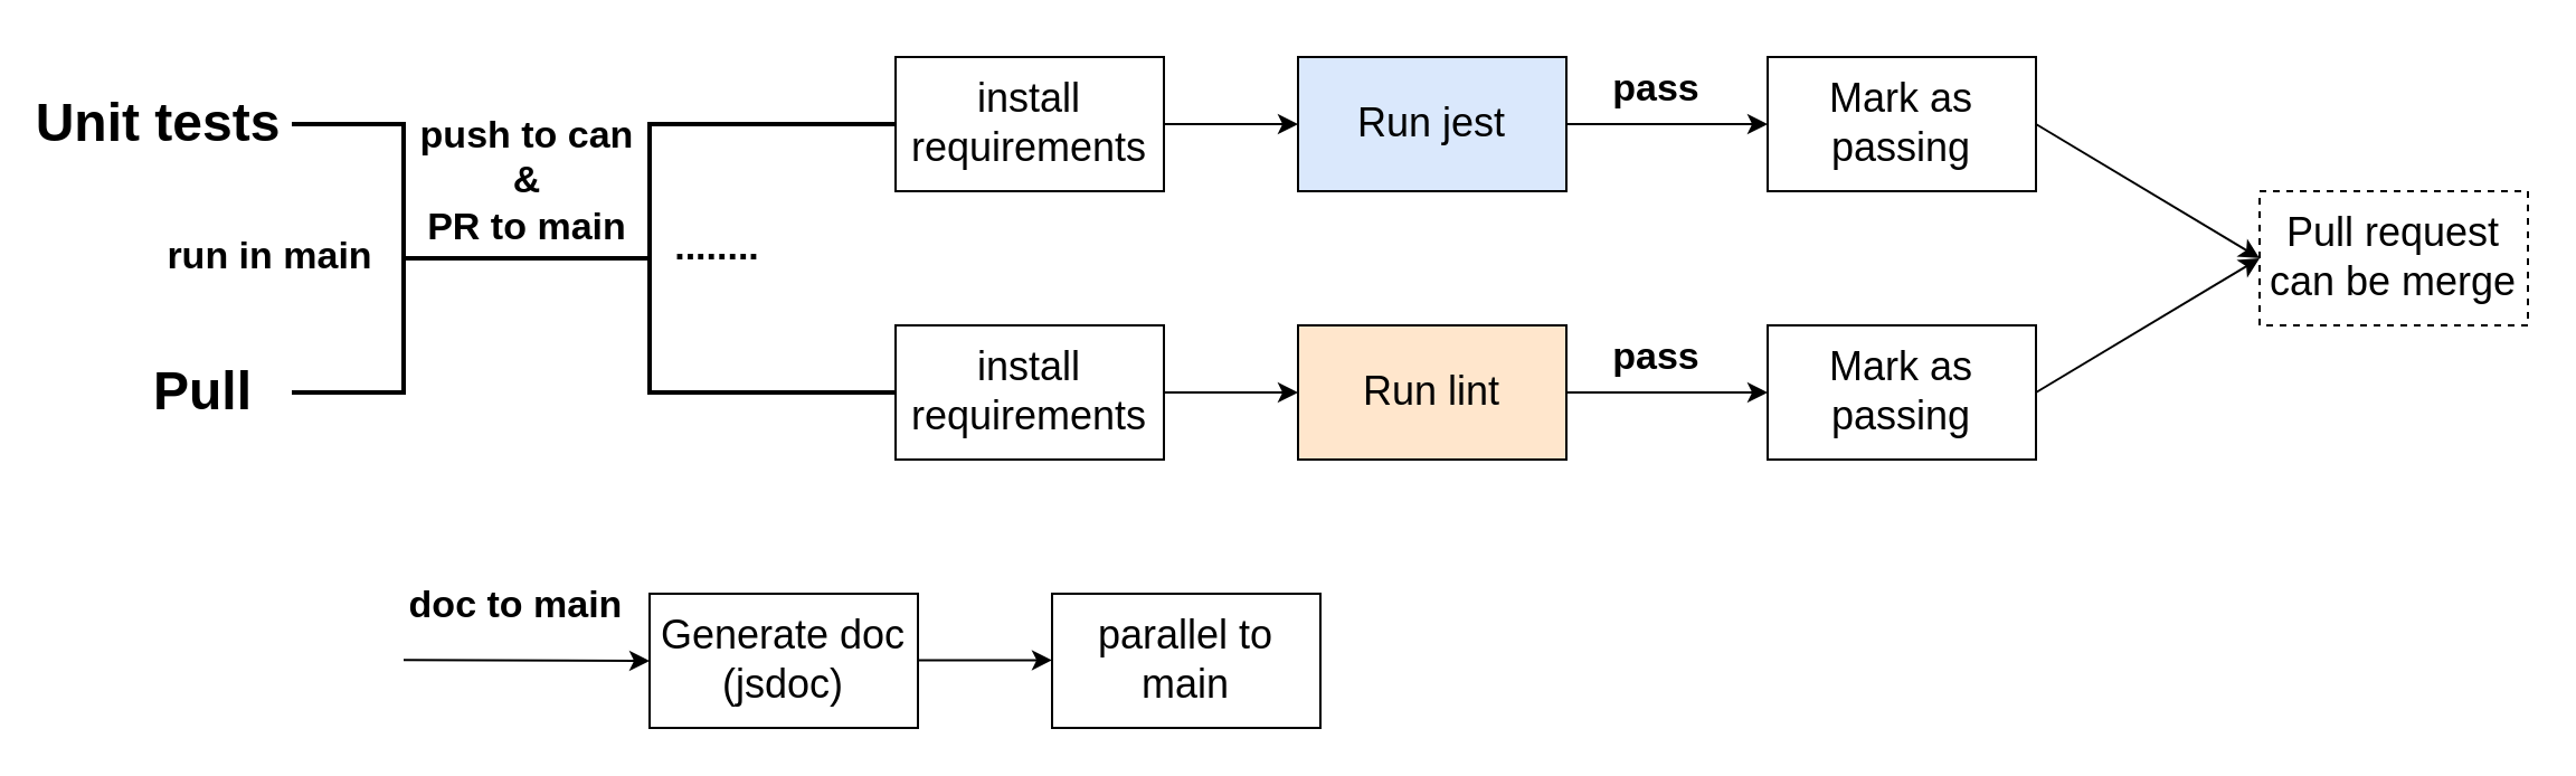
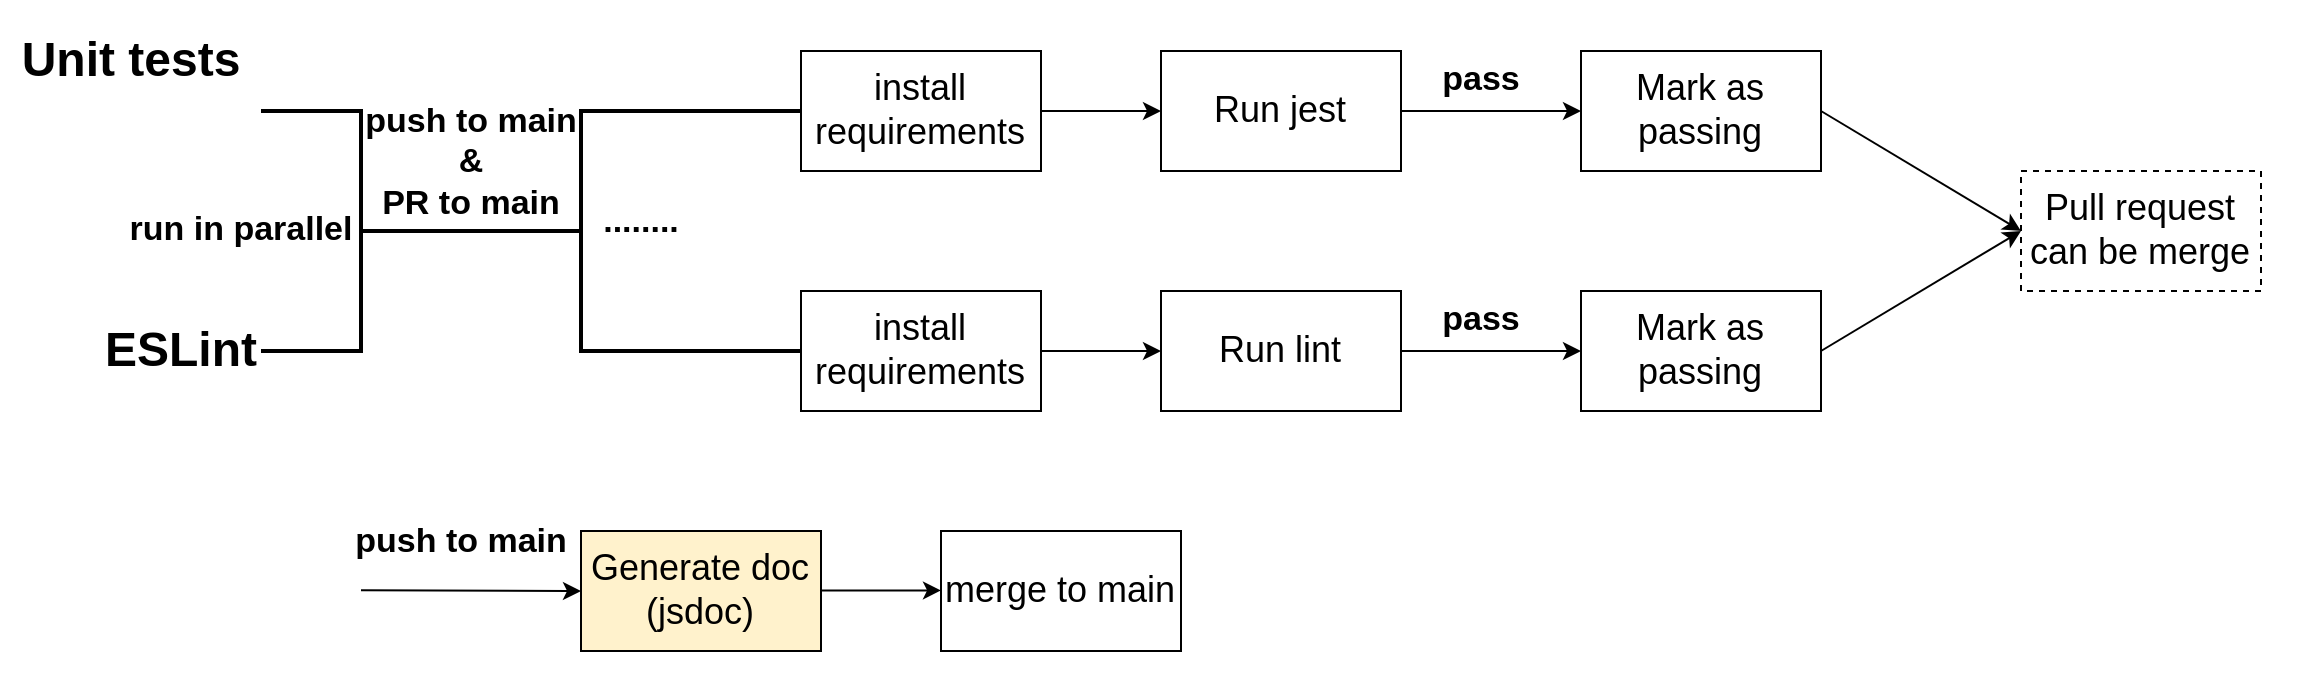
  <mxCell id="0" />
  <mxCell id="1" parent="0" />
- <mxCell id="2" value="&lt;font style=&quot;font-size: 18px;&quot;&gt;Run jest&lt;/font&gt;" style="rounded=0;whiteSpace=wrap;html=1;fillColor=#dae8fc;" parent="1" vertex="1"><mxGeometry x="580" y="25" width="120" height="60" as="geometry" /></mxCell>
+ <mxCell id="2" value="&lt;font style=&quot;font-size: 18px;&quot;&gt;Run jest&lt;/font&gt;" style="rounded=0;whiteSpace=wrap;html=1;" parent="1" vertex="1"><mxGeometry x="580" y="25" width="120" height="60" as="geometry" /></mxCell>
  <mxCell id="3" value="" style="strokeWidth=2;html=1;shape=mxgraph.flowchart.annotation_2;align=left;labelPosition=right;pointerEvents=1;" parent="1" vertex="1"><mxGeometry x="180" y="55" width="220" height="120" as="geometry" /></mxCell>
  <mxCell id="4" value="" style="strokeWidth=2;html=1;shape=mxgraph.flowchart.annotation_1;align=left;pointerEvents=1;rotation=-180;" parent="1" vertex="1"><mxGeometry x="130" y="55" width="50" height="120" as="geometry" /></mxCell>
- <mxCell id="5" value="Unit tests" style="text;strokeColor=none;fillColor=none;html=1;fontSize=24;fontStyle=1;verticalAlign=middle;align=center;" parent="1" vertex="1"><mxGeometry x="20" y="35" width="100" height="40" as="geometry" /></mxCell>
- <mxCell id="6" value="Pull" style="text;strokeColor=none;fillColor=none;html=1;fontSize=24;fontStyle=1;verticalAlign=middle;align=center;" parent="1" vertex="1"><mxGeometry x="40" y="155" width="100" height="40" as="geometry" /></mxCell>
- <mxCell id="7" value="run in main" style="text;strokeColor=none;fillColor=none;html=1;fontSize=17;fontStyle=1;verticalAlign=middle;align=center;" parent="1" vertex="1"><mxGeometry x="70" y="95" width="100" height="40" as="geometry" /></mxCell>
+ <mxCell id="5" value="Unit tests" style="text;strokeColor=none;fillColor=none;html=1;fontSize=24;fontStyle=1;verticalAlign=middle;align=center;" parent="1" vertex="1"><mxGeometry x="15" y="10" width="100" height="40" as="geometry" /></mxCell>
+ <mxCell id="6" value="ESLint" style="text;strokeColor=none;fillColor=none;html=1;fontSize=24;fontStyle=1;verticalAlign=middle;align=center;" parent="1" vertex="1"><mxGeometry x="40" y="155" width="100" height="40" as="geometry" /></mxCell>
+ <mxCell id="7" value="run in parallel" style="text;strokeColor=none;fillColor=none;html=1;fontSize=17;fontStyle=1;verticalAlign=middle;align=center;" parent="1" vertex="1"><mxGeometry x="70" y="95" width="100" height="40" as="geometry" /></mxCell>
  <mxCell id="8" value="&lt;font style=&quot;font-size: 18px;&quot;&gt;install requirements&lt;/font&gt;" style="rounded=0;whiteSpace=wrap;html=1;" parent="1" vertex="1"><mxGeometry x="400" y="25" width="120" height="60" as="geometry" /></mxCell>
  <mxCell id="9" value="&lt;font style=&quot;font-size: 18px;&quot;&gt;install requirements&lt;/font&gt;" style="rounded=0;whiteSpace=wrap;html=1;" parent="1" vertex="1"><mxGeometry x="400" y="145" width="120" height="60" as="geometry" /></mxCell>
- <mxCell id="10" value="&lt;font style=&quot;font-size: 18px;&quot;&gt;Run lint&lt;/font&gt;" style="rounded=0;whiteSpace=wrap;html=1;fillColor=#ffe6cc;" parent="1" vertex="1"><mxGeometry x="580" y="145" width="120" height="60" as="geometry" /></mxCell>
+ <mxCell id="10" value="&lt;font style=&quot;font-size: 18px;&quot;&gt;Run lint&lt;/font&gt;" style="rounded=0;whiteSpace=wrap;html=1;" parent="1" vertex="1"><mxGeometry x="580" y="145" width="120" height="60" as="geometry" /></mxCell>
  <mxCell id="11" value="&lt;font style=&quot;font-size: 18px;&quot;&gt;Mark as passing&lt;/font&gt;" style="rounded=0;whiteSpace=wrap;html=1;" parent="1" vertex="1"><mxGeometry x="790" y="25" width="120" height="60" as="geometry" /></mxCell>
  <mxCell id="12" value="&lt;font style=&quot;font-size: 18px;&quot;&gt;Mark as passing&lt;/font&gt;" style="rounded=0;whiteSpace=wrap;html=1;" parent="1" vertex="1"><mxGeometry x="790" y="145" width="120" height="60" as="geometry" /></mxCell>
  <mxCell id="13" value="" style="endArrow=classic;html=1;rounded=0;exitX=1;exitY=0.5;exitDx=0;exitDy=0;entryX=0;entryY=0.5;entryDx=0;entryDy=0;" parent="1" source="8" target="2" edge="1"><mxGeometry width="50" height="50" relative="1" as="geometry"><mxPoint x="590" y="125" as="sourcePoint" /><mxPoint x="640" y="75" as="targetPoint" /></mxGeometry></mxCell>
  <mxCell id="14" value="" style="endArrow=classic;html=1;rounded=0;exitX=1;exitY=0.5;exitDx=0;exitDy=0;entryX=0;entryY=0.5;entryDx=0;entryDy=0;" parent="1" source="2" target="11" edge="1"><mxGeometry width="50" height="50" relative="1" as="geometry"><mxPoint x="730" y="75" as="sourcePoint" /><mxPoint x="780" y="25" as="targetPoint" /></mxGeometry></mxCell>
  <mxCell id="15" value="" style="endArrow=classic;html=1;rounded=0;exitX=1;exitY=0.5;exitDx=0;exitDy=0;entryX=0;entryY=0.5;entryDx=0;entryDy=0;" parent="1" source="9" target="10" edge="1"><mxGeometry width="50" height="50" relative="1" as="geometry"><mxPoint x="530" y="185" as="sourcePoint" /><mxPoint x="580" y="135" as="targetPoint" /></mxGeometry></mxCell>
  <mxCell id="16" value="" style="endArrow=classic;html=1;rounded=0;exitX=1;exitY=0.5;exitDx=0;exitDy=0;entryX=0;entryY=0.5;entryDx=0;entryDy=0;" parent="1" source="10" target="12" edge="1"><mxGeometry width="50" height="50" relative="1" as="geometry"><mxPoint x="720" y="155" as="sourcePoint" /><mxPoint x="770" y="105" as="targetPoint" /></mxGeometry></mxCell>
  <mxCell id="17" value="pass" style="text;strokeColor=none;fillColor=none;html=1;fontSize=17;fontStyle=1;verticalAlign=middle;align=center;" parent="1" vertex="1"><mxGeometry x="690" y="20" width="100" height="40" as="geometry" /></mxCell>
  <mxCell id="18" value="pass" style="text;strokeColor=none;fillColor=none;html=1;fontSize=17;fontStyle=1;verticalAlign=middle;align=center;" parent="1" vertex="1"><mxGeometry x="690" y="140" width="100" height="40" as="geometry" /></mxCell>
  <mxCell id="19" value="&lt;font style=&quot;font-size: 18px;&quot;&gt;Pull request can be merge&lt;/font&gt;" style="rounded=0;whiteSpace=wrap;html=1;dashed=1;" parent="1" vertex="1"><mxGeometry x="1010" y="85" width="120" height="60" as="geometry" /></mxCell>
  <mxCell id="20" value="" style="endArrow=classic;html=1;rounded=0;exitX=1;exitY=0.5;exitDx=0;exitDy=0;entryX=0;entryY=0.5;entryDx=0;entryDy=0;" parent="1" source="11" target="19" edge="1"><mxGeometry width="50" height="50" relative="1" as="geometry"><mxPoint x="970" y="75" as="sourcePoint" /><mxPoint x="1020" y="25" as="targetPoint" /></mxGeometry></mxCell>
  <mxCell id="21" value="" style="endArrow=classic;html=1;rounded=0;exitX=1;exitY=0.5;exitDx=0;exitDy=0;entryX=0;entryY=0.5;entryDx=0;entryDy=0;" parent="1" source="12" target="19" edge="1"><mxGeometry width="50" height="50" relative="1" as="geometry"><mxPoint x="920" y="185" as="sourcePoint" /><mxPoint x="970" y="135" as="targetPoint" /></mxGeometry></mxCell>
  <mxCell id="22" style="edgeStyle=none;html=1;" parent="1" source="23" edge="1"><mxGeometry relative="1" as="geometry"><mxPoint x="290" y="295" as="targetPoint" /></mxGeometry></mxCell>
- <mxCell id="23" value="&lt;font style=&quot;font-size: 18px;&quot;&gt;Generate doc (jsdoc)&lt;/font&gt;" style="rounded=0;whiteSpace=wrap;html=1;" parent="1" vertex="1"><mxGeometry x="290" y="265" width="120" height="60" as="geometry" /></mxCell>
- <mxCell id="24" value="&lt;font style=&quot;font-size: 18px;&quot;&gt;parallel to main&lt;/font&gt;" style="rounded=0;whiteSpace=wrap;html=1;" parent="1" vertex="1"><mxGeometry x="470" y="265" width="120" height="60" as="geometry" /></mxCell>
+ <mxCell id="23" value="&lt;font style=&quot;font-size: 18px;&quot;&gt;Generate doc (jsdoc)&lt;/font&gt;" style="rounded=0;whiteSpace=wrap;html=1;fillColor=#fff2cc;" parent="1" vertex="1"><mxGeometry x="290" y="265" width="120" height="60" as="geometry" /></mxCell>
+ <mxCell id="24" value="&lt;font style=&quot;font-size: 18px;&quot;&gt;merge to main&lt;/font&gt;" style="rounded=0;whiteSpace=wrap;html=1;" parent="1" vertex="1"><mxGeometry x="470" y="265" width="120" height="60" as="geometry" /></mxCell>
  <mxCell id="25" value="" style="endArrow=classic;html=1;rounded=0;exitX=1;exitY=0.5;exitDx=0;exitDy=0;entryX=0;entryY=0.5;entryDx=0;entryDy=0;" parent="1" edge="1"><mxGeometry width="50" height="50" relative="1" as="geometry"><mxPoint x="410" y="294.71" as="sourcePoint" /><mxPoint x="470" y="294.71" as="targetPoint" /></mxGeometry></mxCell>
- <mxCell id="26" value="push to can&lt;br&gt;&amp;amp;&lt;br&gt;PR to main" style="text;strokeColor=none;fillColor=none;html=1;fontSize=17;fontStyle=1;verticalAlign=middle;align=center;" parent="1" vertex="1"><mxGeometry x="185" y="61" width="100" height="40" as="geometry" /></mxCell>
- <mxCell id="27" value="doc to main" style="text;strokeColor=none;fillColor=none;html=1;fontSize=17;fontStyle=1;verticalAlign=middle;align=center;" parent="1" vertex="1"><mxGeometry x="180" y="251" width="100" height="40" as="geometry" /></mxCell>
+ <mxCell id="26" value="push to main&lt;br&gt;&amp;amp;&lt;br&gt;PR to main" style="text;strokeColor=none;fillColor=none;html=1;fontSize=17;fontStyle=1;verticalAlign=middle;align=center;" parent="1" vertex="1"><mxGeometry x="185" y="61" width="100" height="40" as="geometry" /></mxCell>
+ <mxCell id="27" value="push to main" style="text;strokeColor=none;fillColor=none;html=1;fontSize=17;fontStyle=1;verticalAlign=middle;align=center;" parent="1" vertex="1"><mxGeometry x="180" y="251" width="100" height="40" as="geometry" /></mxCell>
  <mxCell id="28" value="" style="endArrow=classic;html=1;rounded=0;exitX=1;exitY=0.5;exitDx=0;exitDy=0;entryX=0;entryY=0.5;entryDx=0;entryDy=0;" parent="1" target="23" edge="1"><mxGeometry width="50" height="50" relative="1" as="geometry"><mxPoint x="180" y="294.66" as="sourcePoint" /><mxPoint x="340" y="295" as="targetPoint" /></mxGeometry></mxCell>
  <mxCell id="29" value="........" style="text;strokeColor=none;fillColor=none;html=1;fontSize=17;fontStyle=1;verticalAlign=middle;align=center;" vertex="1" parent="1"><mxGeometry x="270" y="91" width="100" height="40" as="geometry" /></mxCell>
